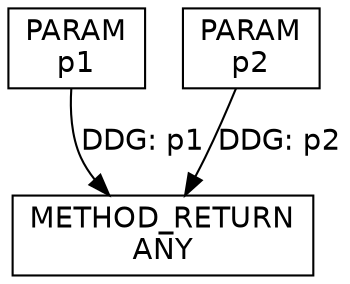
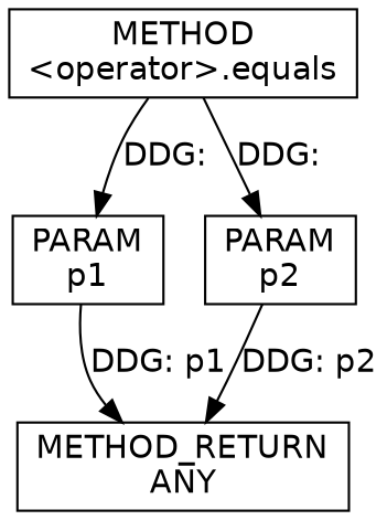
  digraph {
    fontname="DejaVu Sans"
    node [shape=rect fontname="DejaVu Sans"]
    edge [fontname="DejaVu Sans"]
+   n1 [label=<METHOD<BR/>&lt;operator&gt;.equals>]
    n2 [label=<PARAM<BR/>p1>]
    n3 [label=<PARAM<BR/>p2>]
    n4 [label=<METHOD_RETURN<BR/>ANY>]
+   n1 -> n2 [label="DDG: "]
+   n1 -> n3 [label="DDG: "]
    n2 -> n4 [label="DDG: p1"]
    n3 -> n4 [label="DDG: p2"]
  }
